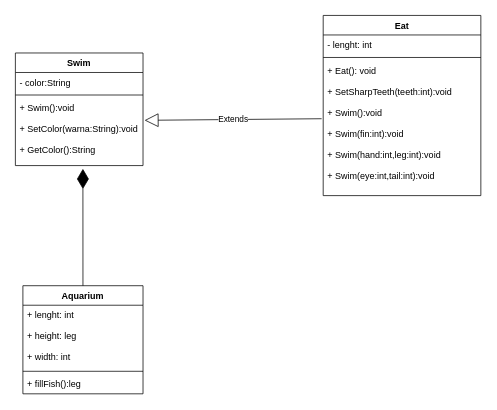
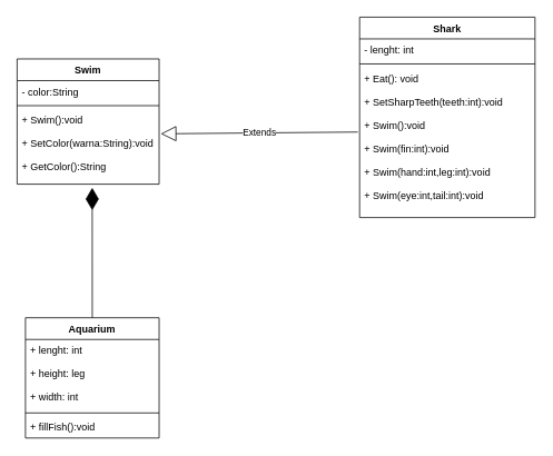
  <mxCell id="0" />
  <mxCell id="1" parent="0" />
- <mxCell id="2" value="Eat" style="swimlane;fontStyle=1;align=center;verticalAlign=top;childLayout=stackLayout;horizontal=1;startSize=26;horizontalStack=0;resizeParent=1;resizeParentMax=0;resizeLast=0;collapsible=1;marginBottom=0;" vertex="1" parent="1"><mxGeometry x="430" y="20" width="210" height="240" as="geometry" /></mxCell>
+ <mxCell id="2" value="Shark" style="swimlane;fontStyle=1;align=center;verticalAlign=top;childLayout=stackLayout;horizontal=1;startSize=26;horizontalStack=0;resizeParent=1;resizeParentMax=0;resizeLast=0;collapsible=1;marginBottom=0;" vertex="1" parent="1"><mxGeometry x="430" y="20" width="210" height="240" as="geometry" /></mxCell>
  <mxCell id="3" value="- lenght: int" style="text;strokeColor=none;fillColor=none;align=left;verticalAlign=top;spacingLeft=4;spacingRight=4;overflow=hidden;rotatable=0;points=[[0,0.5],[1,0.5]];portConstraint=eastwest;" vertex="1" parent="2"><mxGeometry y="26" width="210" height="26" as="geometry" /></mxCell>
  <mxCell id="4" value="" style="line;strokeWidth=1;fillColor=none;align=left;verticalAlign=middle;spacingTop=-1;spacingLeft=3;spacingRight=3;rotatable=0;labelPosition=right;points=[];portConstraint=eastwest;" vertex="1" parent="2"><mxGeometry y="52" width="210" height="8" as="geometry" /></mxCell>
  <mxCell id="5" value="+ Eat(): void&#10;&#10;+ SetSharpTeeth(teeth:int):void&#10;&#10;+ Swim():void&#10;&#10;+ Swim(fin:int):void&#10;&#10;+ Swim(hand:int,leg:int):void&#10;&#10;+ Swim(eye:int,tail:int):void" style="text;strokeColor=none;fillColor=none;align=left;verticalAlign=top;spacingLeft=4;spacingRight=4;overflow=hidden;rotatable=0;points=[[0,0.5],[1,0.5]];portConstraint=eastwest;" vertex="1" parent="2"><mxGeometry y="60" width="210" height="180" as="geometry" /></mxCell>
  <mxCell id="6" value="Swim" style="swimlane;fontStyle=1;align=center;verticalAlign=top;childLayout=stackLayout;horizontal=1;startSize=26;horizontalStack=0;resizeParent=1;resizeParentMax=0;resizeLast=0;collapsible=1;marginBottom=0;" vertex="1" parent="1"><mxGeometry x="20" y="70" width="170" height="150" as="geometry" /></mxCell>
  <mxCell id="7" value="- color:String" style="text;strokeColor=none;fillColor=none;align=left;verticalAlign=top;spacingLeft=4;spacingRight=4;overflow=hidden;rotatable=0;points=[[0,0.5],[1,0.5]];portConstraint=eastwest;" vertex="1" parent="6"><mxGeometry y="26" width="170" height="26" as="geometry" /></mxCell>
  <mxCell id="8" value="" style="line;strokeWidth=1;fillColor=none;align=left;verticalAlign=middle;spacingTop=-1;spacingLeft=3;spacingRight=3;rotatable=0;labelPosition=right;points=[];portConstraint=eastwest;" vertex="1" parent="6"><mxGeometry y="52" width="170" height="8" as="geometry" /></mxCell>
  <mxCell id="9" value="+ Swim():void&#10;&#10;+ SetColor(warna:String):void&#10;&#10;+ GetColor():String" style="text;strokeColor=none;fillColor=none;align=left;verticalAlign=top;spacingLeft=4;spacingRight=4;overflow=hidden;rotatable=0;points=[[0,0.5],[1,0.5]];portConstraint=eastwest;" vertex="1" parent="6"><mxGeometry y="60" width="170" height="90" as="geometry" /></mxCell>
  <mxCell id="10" value="Aquarium" style="swimlane;fontStyle=1;align=center;verticalAlign=top;childLayout=stackLayout;horizontal=1;startSize=26;horizontalStack=0;resizeParent=1;resizeParentMax=0;resizeLast=0;collapsible=1;marginBottom=0;" vertex="1" parent="1"><mxGeometry x="30" y="380" width="160" height="144" as="geometry" /></mxCell>
  <mxCell id="11" value="+ lenght: int&#10;&#10;+ height: leg&#10;&#10;+ width: int" style="text;strokeColor=none;fillColor=none;align=left;verticalAlign=top;spacingLeft=4;spacingRight=4;overflow=hidden;rotatable=0;points=[[0,0.5],[1,0.5]];portConstraint=eastwest;" vertex="1" parent="10"><mxGeometry y="26" width="160" height="84" as="geometry" /></mxCell>
  <mxCell id="12" value="" style="line;strokeWidth=1;fillColor=none;align=left;verticalAlign=middle;spacingTop=-1;spacingLeft=3;spacingRight=3;rotatable=0;labelPosition=right;points=[];portConstraint=eastwest;" vertex="1" parent="10"><mxGeometry y="110" width="160" height="8" as="geometry" /></mxCell>
- <mxCell id="13" value="+ fillFish():leg" style="text;strokeColor=none;fillColor=none;align=left;verticalAlign=top;spacingLeft=4;spacingRight=4;overflow=hidden;rotatable=0;points=[[0,0.5],[1,0.5]];portConstraint=eastwest;" vertex="1" parent="10"><mxGeometry y="118" width="160" height="26" as="geometry" /></mxCell>
+ <mxCell id="13" value="+ fillFish():void" style="text;strokeColor=none;fillColor=none;align=left;verticalAlign=top;spacingLeft=4;spacingRight=4;overflow=hidden;rotatable=0;points=[[0,0.5],[1,0.5]];portConstraint=eastwest;" vertex="1" parent="10"><mxGeometry y="118" width="160" height="26" as="geometry" /></mxCell>
  <mxCell id="14" value="Extends" style="endArrow=block;endSize=16;endFill=0;html=1;entryX=1.012;entryY=0.33;entryDx=0;entryDy=0;entryPerimeter=0;exitX=-0.01;exitY=0.431;exitDx=0;exitDy=0;exitPerimeter=0;" edge="1" parent="1" source="5" target="9"><mxGeometry width="160" relative="1" as="geometry"><mxPoint x="230" y="260" as="sourcePoint" /><mxPoint x="390" y="260" as="targetPoint" /></mxGeometry></mxCell>
  <mxCell id="15" value="" style="endArrow=diamondThin;endFill=1;endSize=24;html=1;exitX=0.5;exitY=0;exitDx=0;exitDy=0;entryX=0.529;entryY=1.048;entryDx=0;entryDy=0;entryPerimeter=0;" edge="1" parent="1" source="10" target="9"><mxGeometry width="160" relative="1" as="geometry"><mxPoint x="230" y="260" as="sourcePoint" /><mxPoint x="120" y="260" as="targetPoint" /></mxGeometry></mxCell>
